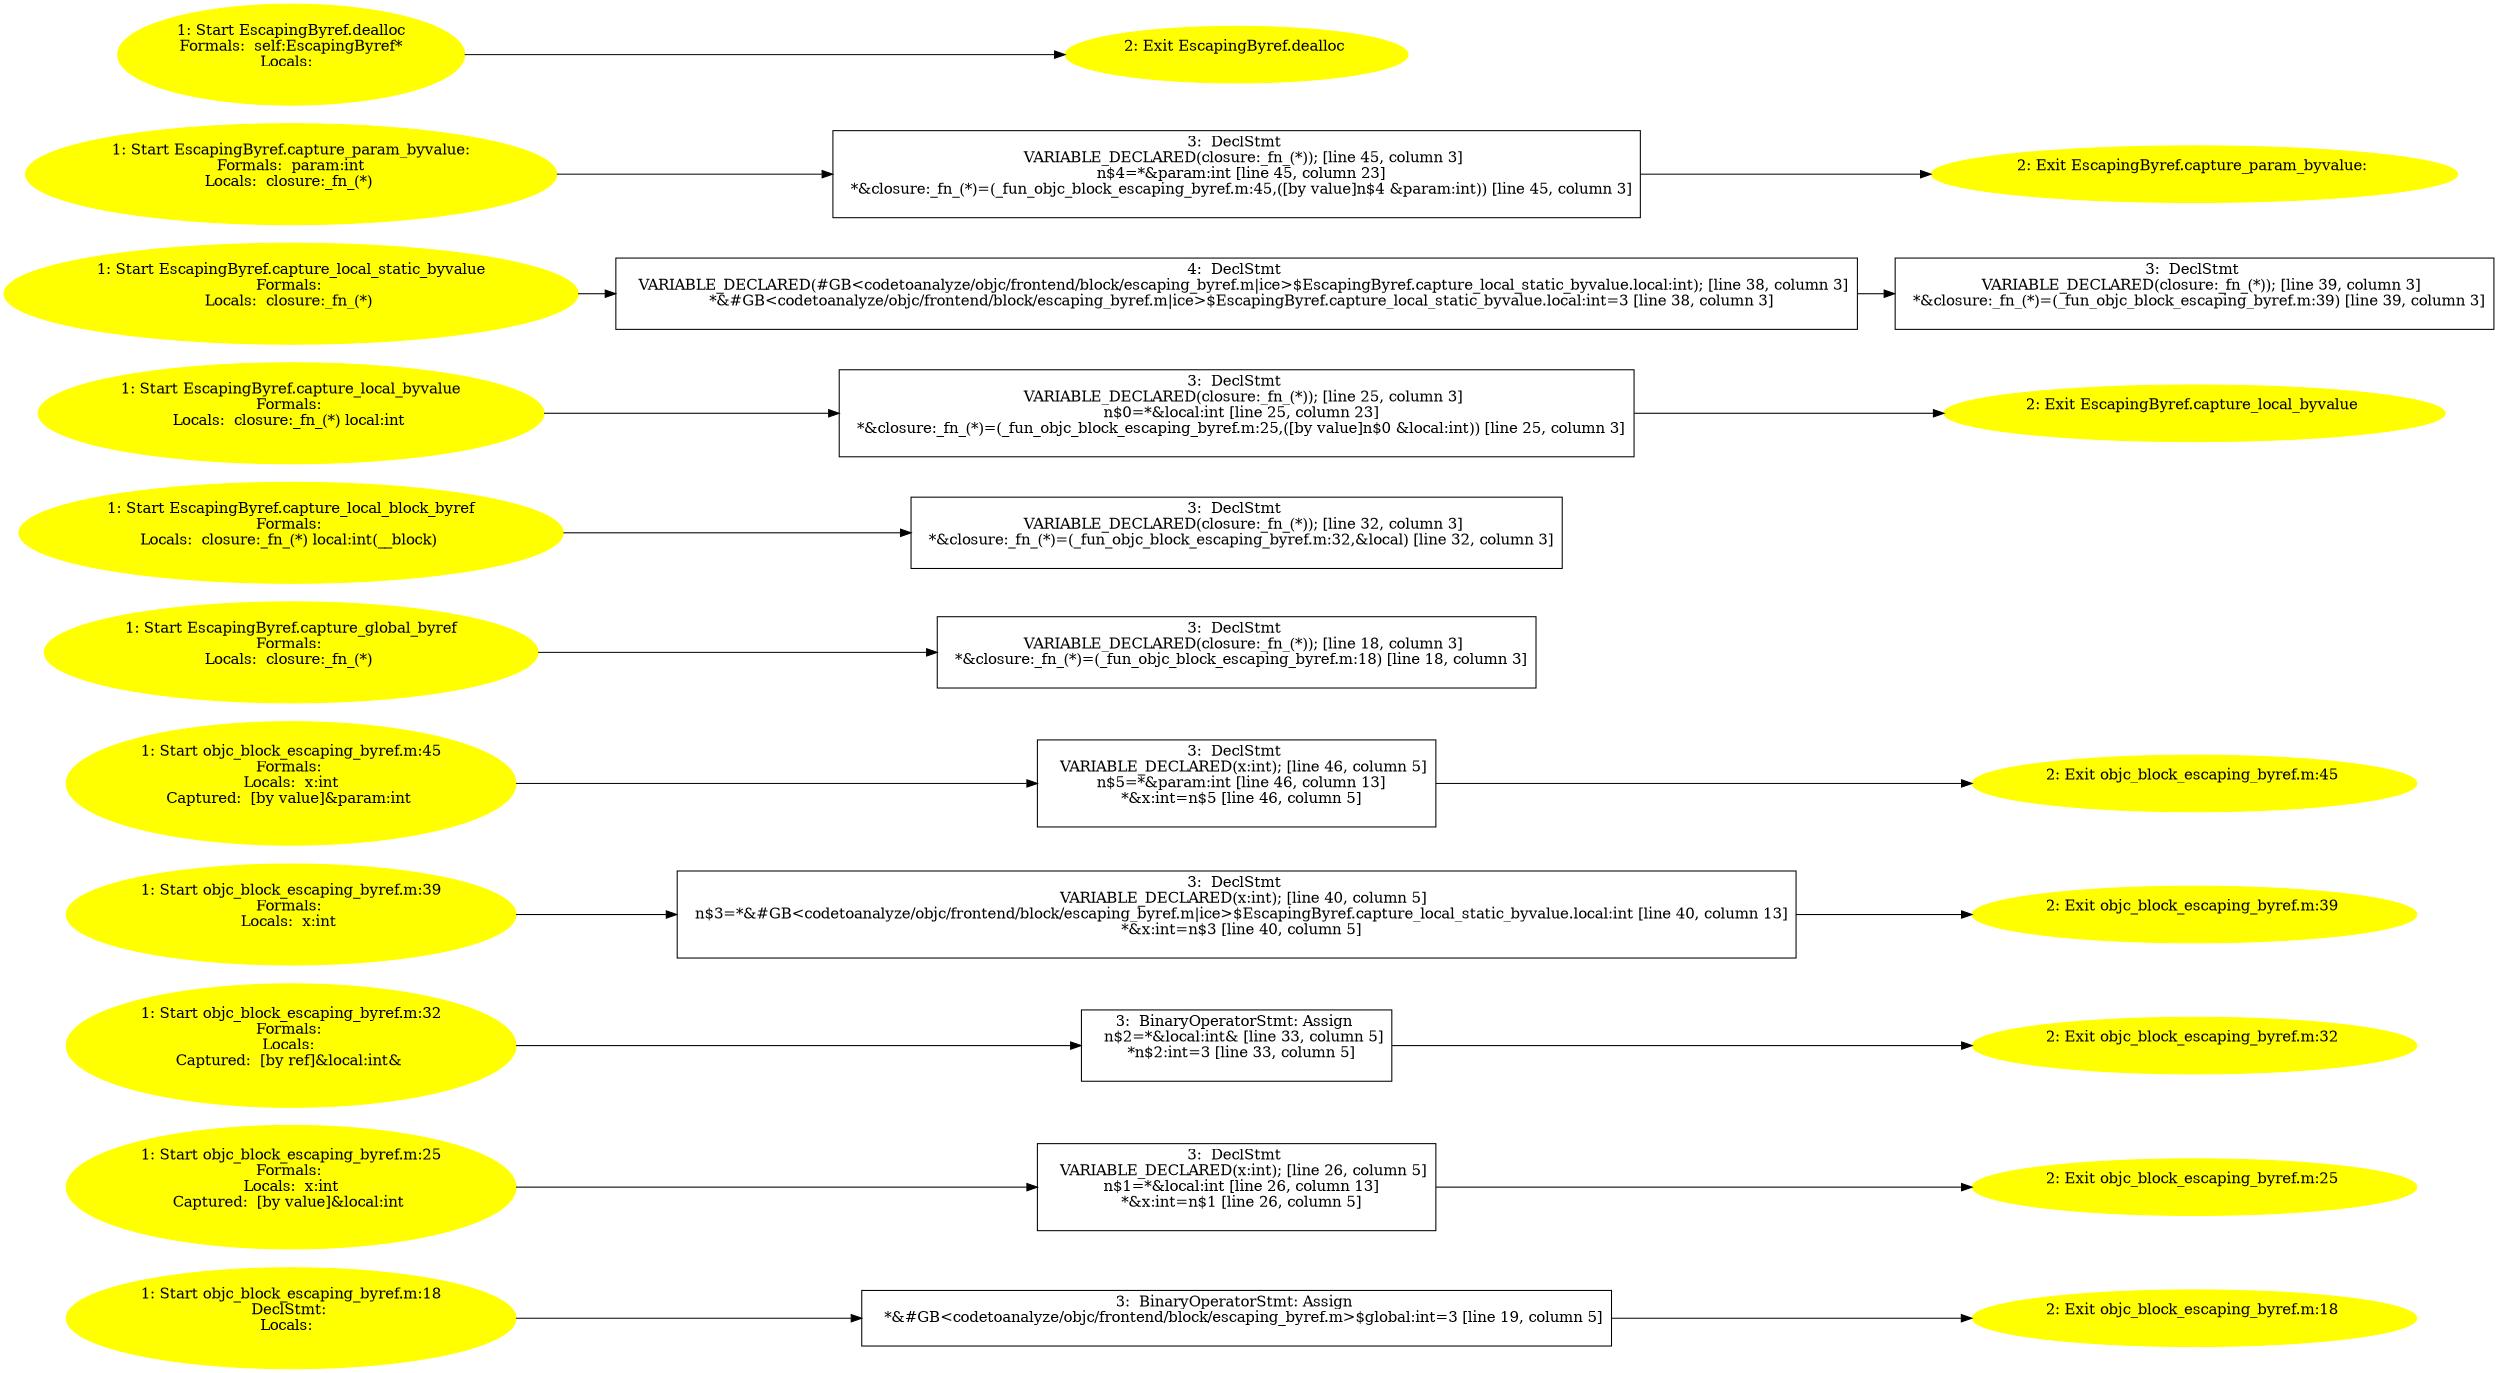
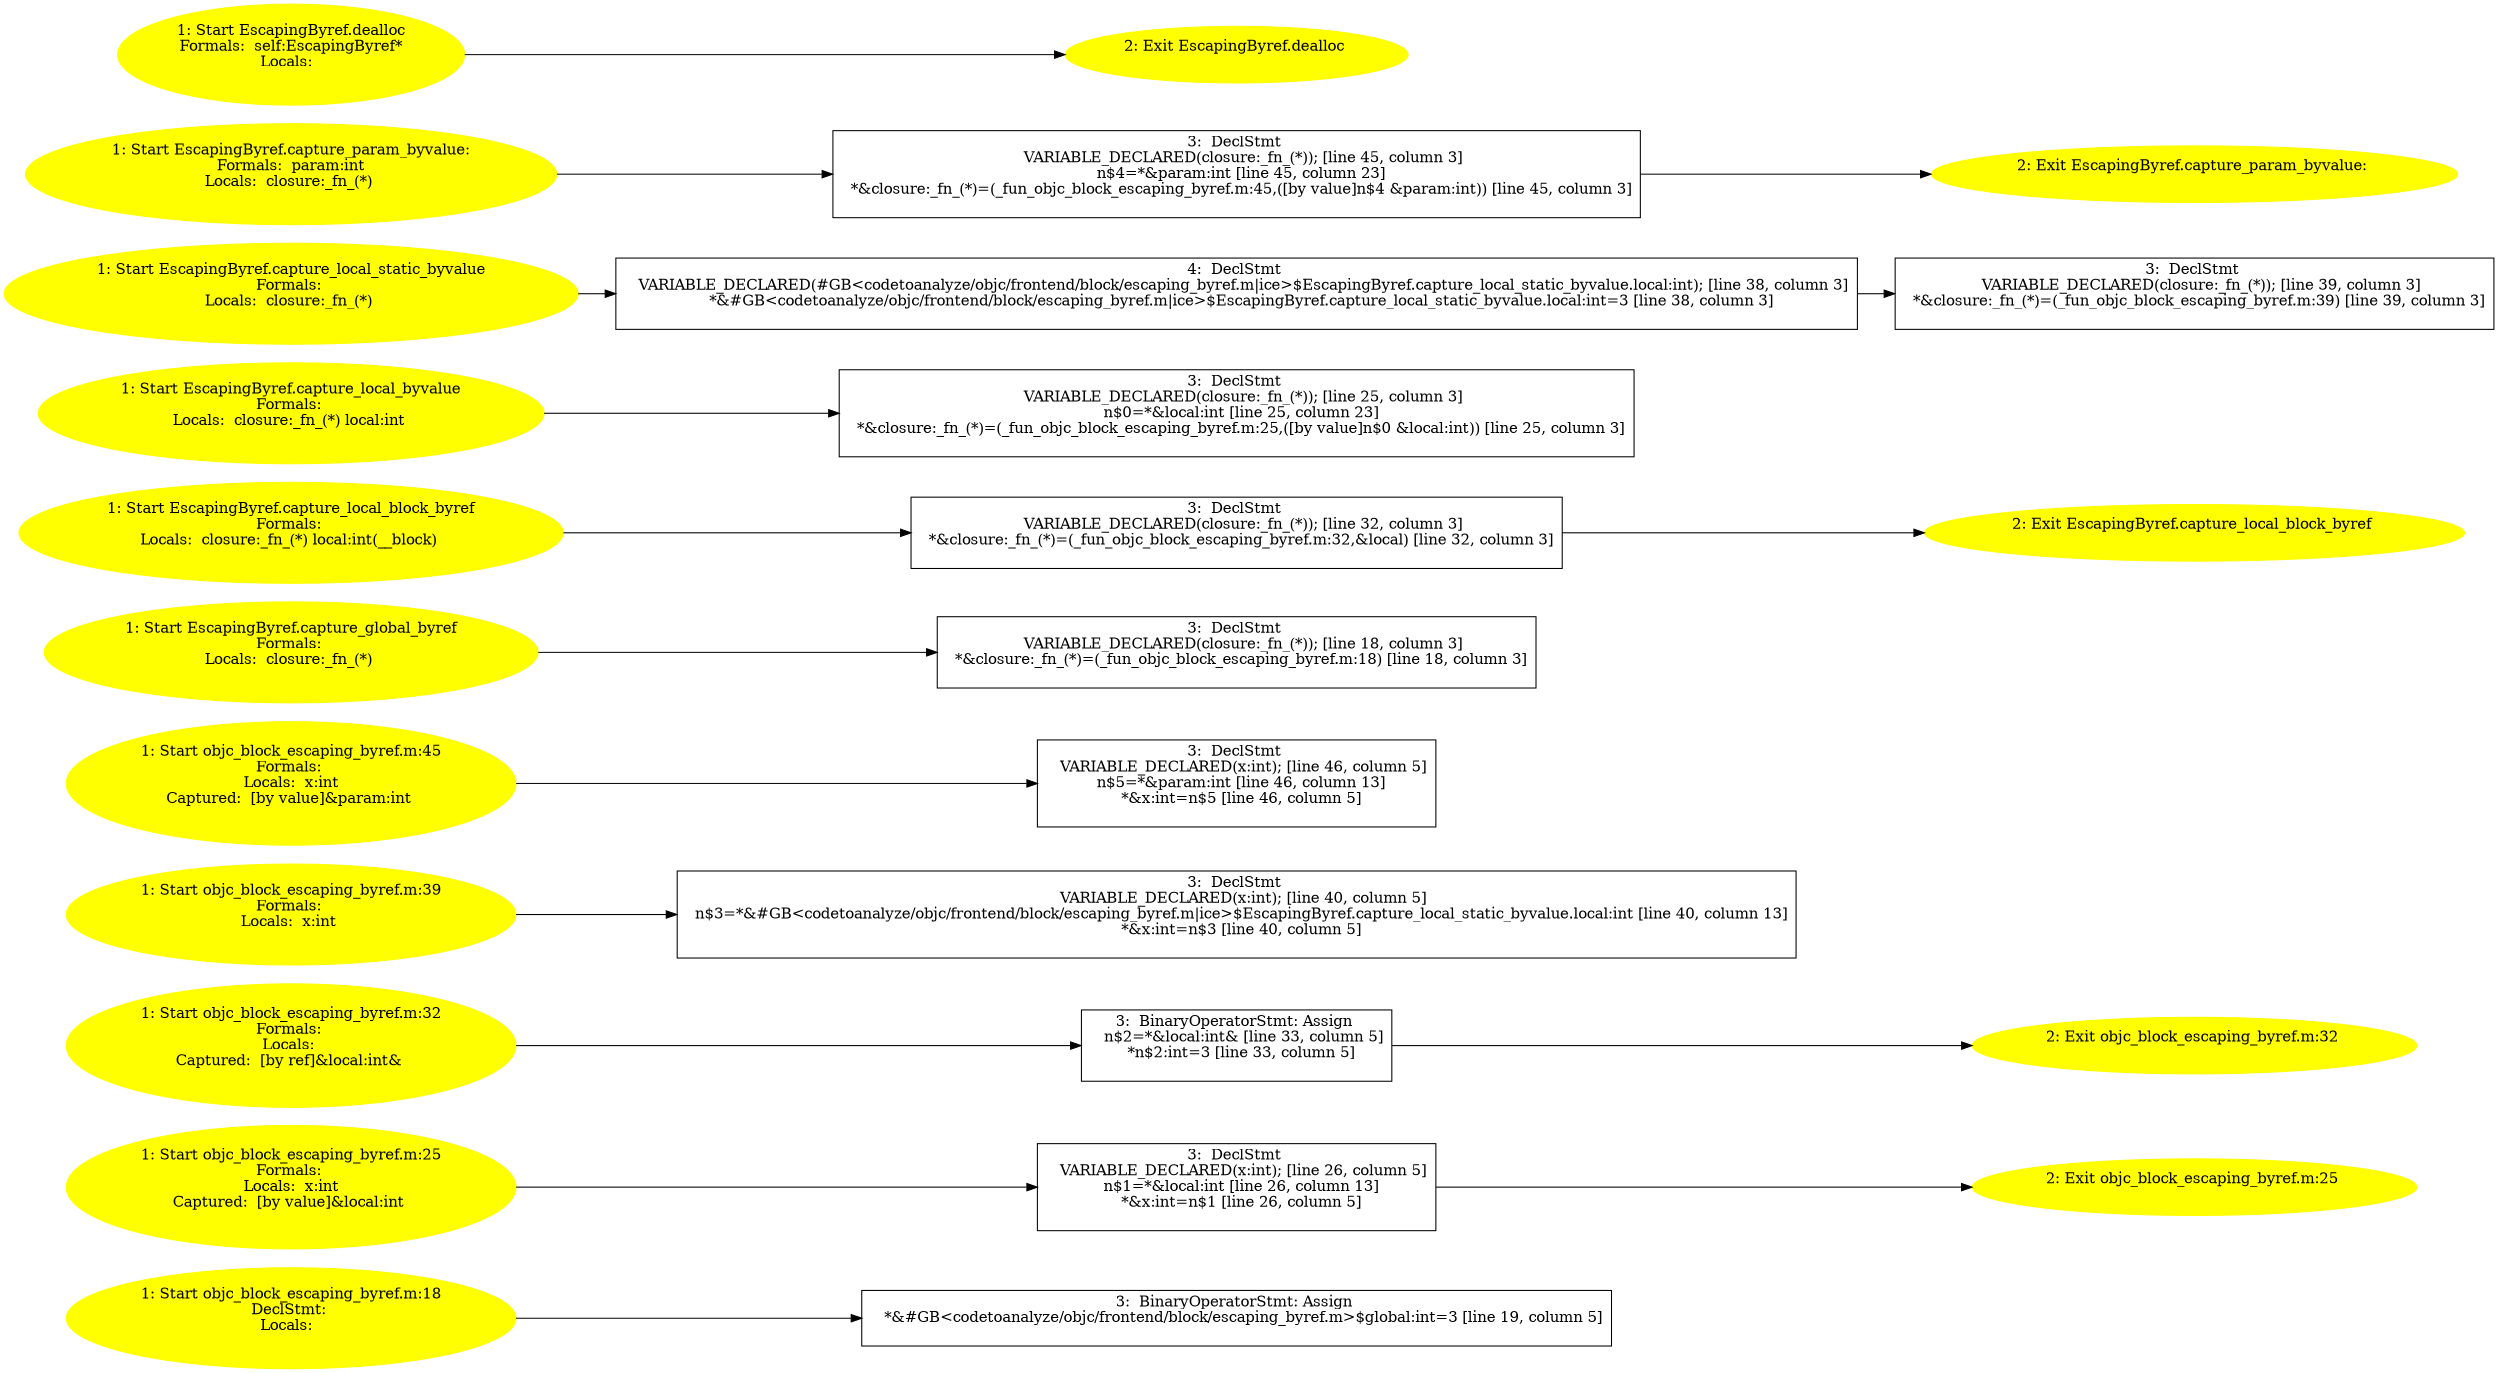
  digraph {
    rankdir=LR
    node [color=yellow style=filled]
    n1 [label="1: Start objc_block_escaping_byref.m:18\nDeclStmt: \nLocals:  \n  "]
    n2 [label="3:  BinaryOperatorStmt: Assign \n   *&#GB<codetoanalyze/objc/frontend/block/escaping_byref.m>$global:int=3 [line 19, column 5]\n " shape=box color="" style=""]
-   n3 [label="2: Exit objc_block_escaping_byref.m:18 \n  "]
    n4 [label="1: Start objc_block_escaping_byref.m:25\nFormals: \nLocals:  x:int\nCaptured:  [by value]&local:int \n  "]
    n5 [label="3:  DeclStmt \n   VARIABLE_DECLARED(x:int); [line 26, column 5]\n  n$1=*&local:int [line 26, column 13]\n  *&x:int=n$1 [line 26, column 5]\n " shape=box color="" style=""]
    n6 [label="2: Exit objc_block_escaping_byref.m:25 \n  "]
    n7 [label="1: Start objc_block_escaping_byref.m:32\nFormals: \nLocals: \nCaptured:  [by ref]&local:int& \n  "]
    n8 [label="3:  BinaryOperatorStmt: Assign \n   n$2=*&local:int& [line 33, column 5]\n  *n$2:int=3 [line 33, column 5]\n " shape=box color="" style=""]
    n9 [label="2: Exit objc_block_escaping_byref.m:32 \n  "]
    n10 [label="1: Start objc_block_escaping_byref.m:39\nFormals: \nLocals:  x:int \n  "]
    n11 [label="3:  DeclStmt \n   VARIABLE_DECLARED(x:int); [line 40, column 5]\n  n$3=*&#GB<codetoanalyze/objc/frontend/block/escaping_byref.m|ice>$EscapingByref.capture_local_static_byvalue.local:int [line 40, column 13]\n  *&x:int=n$3 [line 40, column 5]\n " shape=box color="" style=""]
-   n12 [label="2: Exit objc_block_escaping_byref.m:39 \n  "]
    n13 [label="1: Start objc_block_escaping_byref.m:45\nFormals: \nLocals:  x:int\nCaptured:  [by value]&param:int \n  "]
    n14 [label="3:  DeclStmt \n   VARIABLE_DECLARED(x:int); [line 46, column 5]\n  n$5=*&param:int [line 46, column 13]\n  *&x:int=n$5 [line 46, column 5]\n " shape=box color="" style=""]
-   n15 [label="2: Exit objc_block_escaping_byref.m:45 \n  "]
    n16 [label="1: Start EscapingByref.capture_global_byref\nFormals: \nLocals:  closure:_fn_(*) \n  "]
    n17 [label="3:  DeclStmt \n   VARIABLE_DECLARED(closure:_fn_(*)); [line 18, column 3]\n  *&closure:_fn_(*)=(_fun_objc_block_escaping_byref.m:18) [line 18, column 3]\n " shape=box color="" style=""]
    n18 [label="1: Start EscapingByref.capture_local_block_byref\nFormals: \nLocals:  closure:_fn_(*) local:int(__block) \n  "]
    n19 [label="3:  DeclStmt \n   VARIABLE_DECLARED(closure:_fn_(*)); [line 32, column 3]\n  *&closure:_fn_(*)=(_fun_objc_block_escaping_byref.m:32,&local) [line 32, column 3]\n " shape=box color="" style=""]
+   n20 [label="2: Exit EscapingByref.capture_local_block_byref \n  "]
    n21 [label="1: Start EscapingByref.capture_local_byvalue\nFormals: \nLocals:  closure:_fn_(*) local:int \n  "]
    n22 [label="3:  DeclStmt \n   VARIABLE_DECLARED(closure:_fn_(*)); [line 25, column 3]\n  n$0=*&local:int [line 25, column 23]\n  *&closure:_fn_(*)=(_fun_objc_block_escaping_byref.m:25,([by value]n$0 &local:int)) [line 25, column 3]\n " shape=box color="" style=""]
-   n23 [label="2: Exit EscapingByref.capture_local_byvalue \n  "]
    n24 [label="1: Start EscapingByref.capture_local_static_byvalue\nFormals: \nLocals:  closure:_fn_(*) \n  "]
    n25 [label="4:  DeclStmt \n   VARIABLE_DECLARED(#GB<codetoanalyze/objc/frontend/block/escaping_byref.m|ice>$EscapingByref.capture_local_static_byvalue.local:int); [line 38, column 3]\n  *&#GB<codetoanalyze/objc/frontend/block/escaping_byref.m|ice>$EscapingByref.capture_local_static_byvalue.local:int=3 [line 38, column 3]\n " shape=box color="" style=""]
    n26 [label="3:  DeclStmt \n   VARIABLE_DECLARED(closure:_fn_(*)); [line 39, column 3]\n  *&closure:_fn_(*)=(_fun_objc_block_escaping_byref.m:39) [line 39, column 3]\n " shape=box color="" style=""]
    n27 [label="1: Start EscapingByref.capture_param_byvalue:\nFormals:  param:int\nLocals:  closure:_fn_(*) \n  "]
    n28 [label="3:  DeclStmt \n   VARIABLE_DECLARED(closure:_fn_(*)); [line 45, column 3]\n  n$4=*&param:int [line 45, column 23]\n  *&closure:_fn_(*)=(_fun_objc_block_escaping_byref.m:45,([by value]n$4 &param:int)) [line 45, column 3]\n " shape=box color="" style=""]
    n29 [label="2: Exit EscapingByref.capture_param_byvalue: \n  "]
    n30 [label="1: Start EscapingByref.dealloc\nFormals:  self:EscapingByref*\nLocals:  \n  "]
    n31 [label="2: Exit EscapingByref.dealloc \n  "]
    n1 -> n2
-   n2 -> n3
    n4 -> n5
    n5 -> n6
    n7 -> n8
    n8 -> n9
    n10 -> n11
-   n11 -> n12
    n13 -> n14
-   n14 -> n15
    n16 -> n17
    n18 -> n19
+   n19 -> n20
    n21 -> n22
-   n22 -> n23
    n24 -> n25
    n25 -> n26
    n27 -> n28
    n28 -> n29
    n30 -> n31
  }
